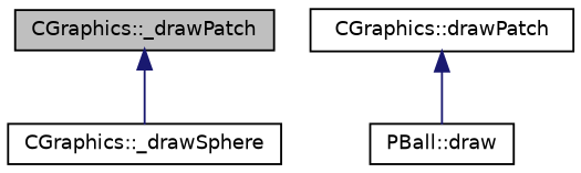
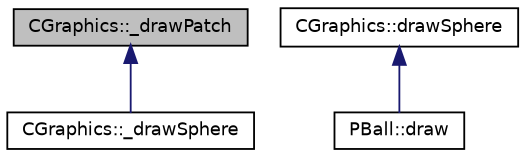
  digraph {
    rankdir=TB
    node [color=black fillcolor=white fontname=Helvetica fontsize=10 shape=record style=filled]
    edge [color=midnightblue dir=back fontname=Helvetica fontsize=10 labelfontname=Helvetica labelfontsize=10 style=solid]
    n1 [fillcolor=grey75 fontcolor=black height=0.2 label="CGraphics::_drawPatch" width=0.4]
    n2 [height=0.2 label="CGraphics::_drawSphere" width=0.4]
-   n3 [height=0.2 label="CGraphics::drawPatch" width=0.4]
+   n3 [height=0.2 label="CGraphics::drawSphere" width=0.4]
    n4 [height=0.2 label="PBall::draw" width=0.4]
    n1 -> n2
    n3 -> n4
  }
